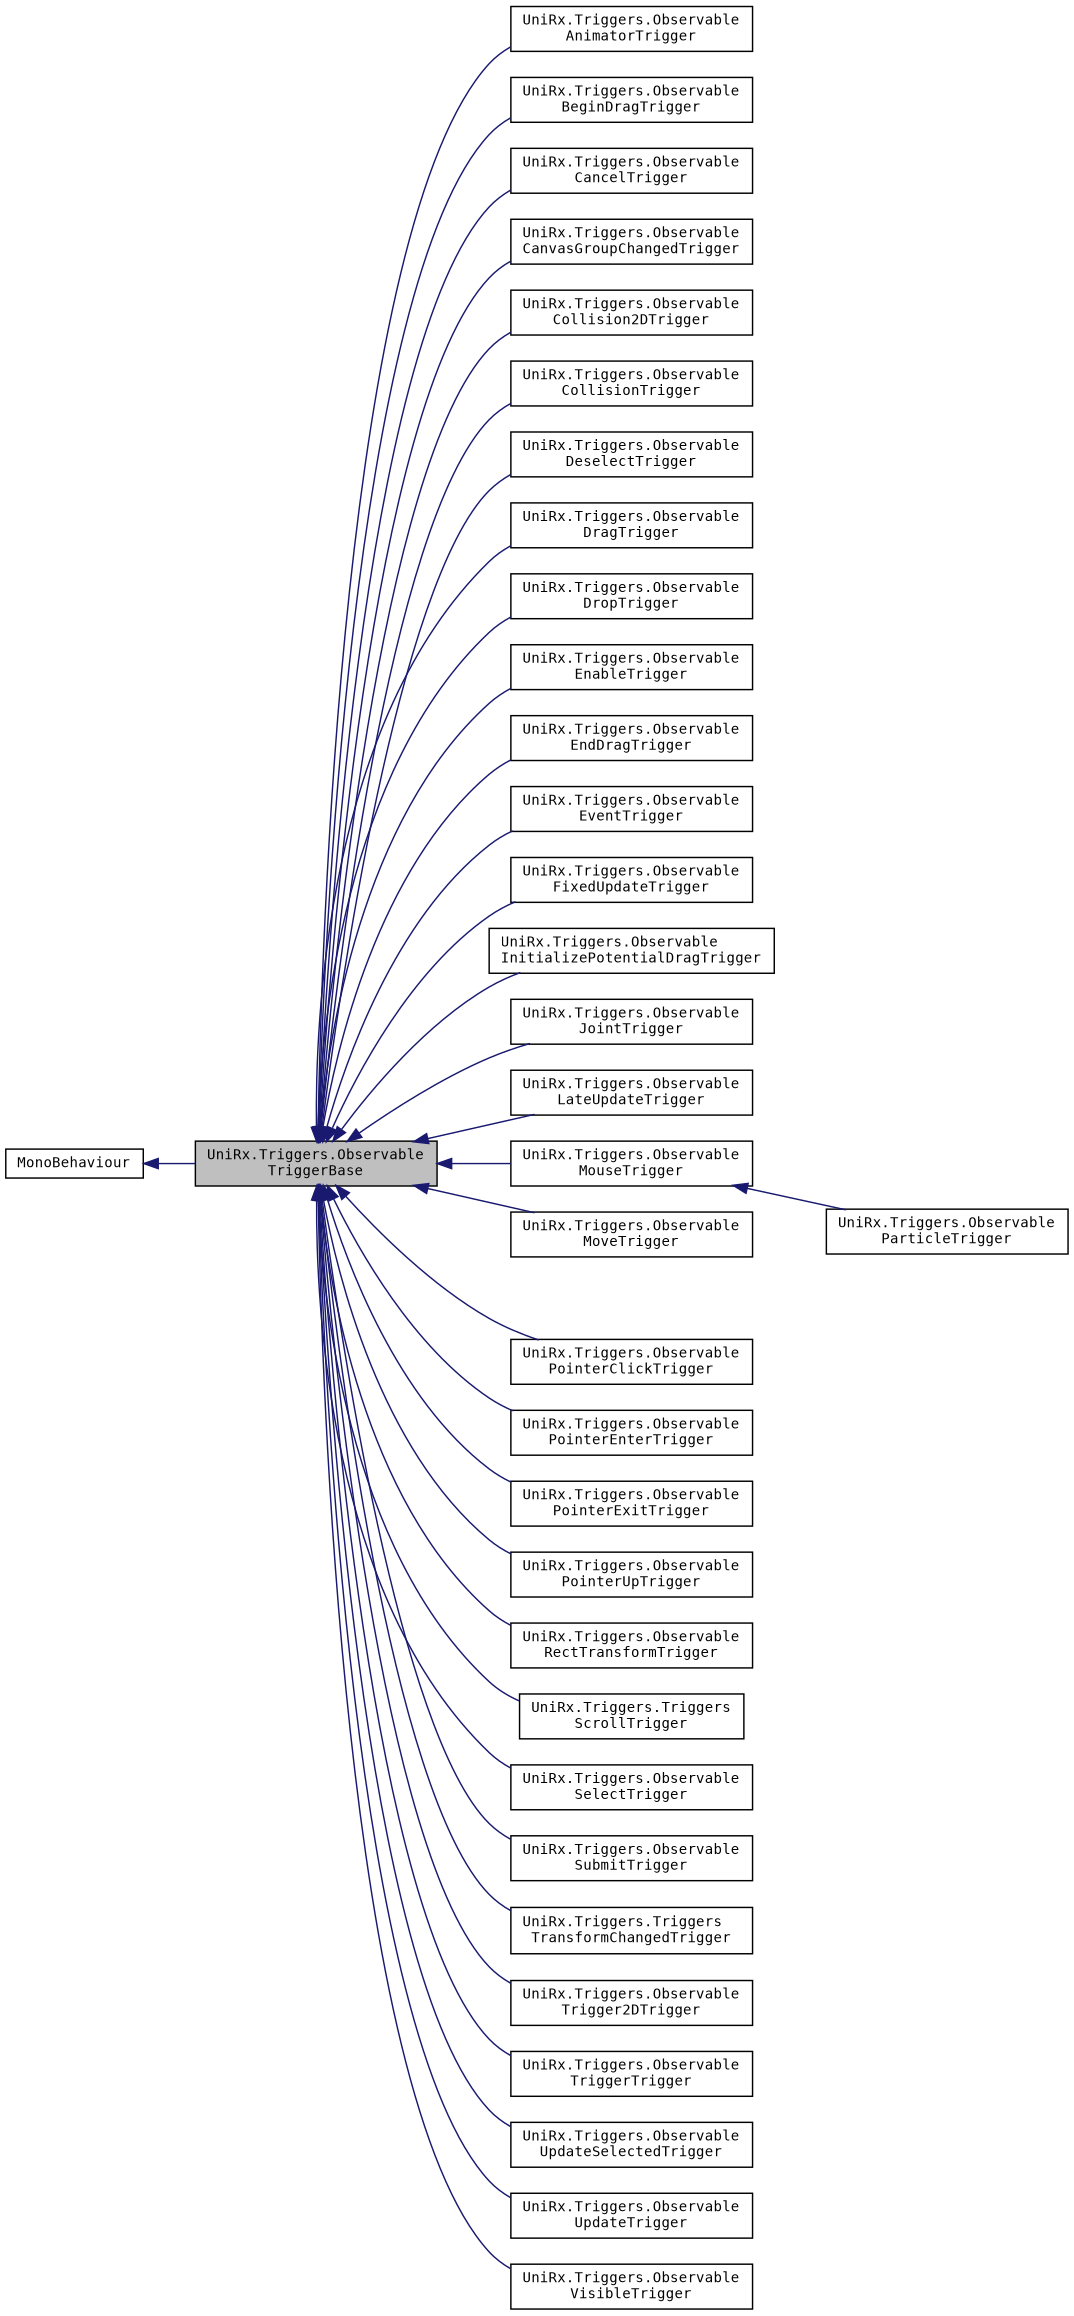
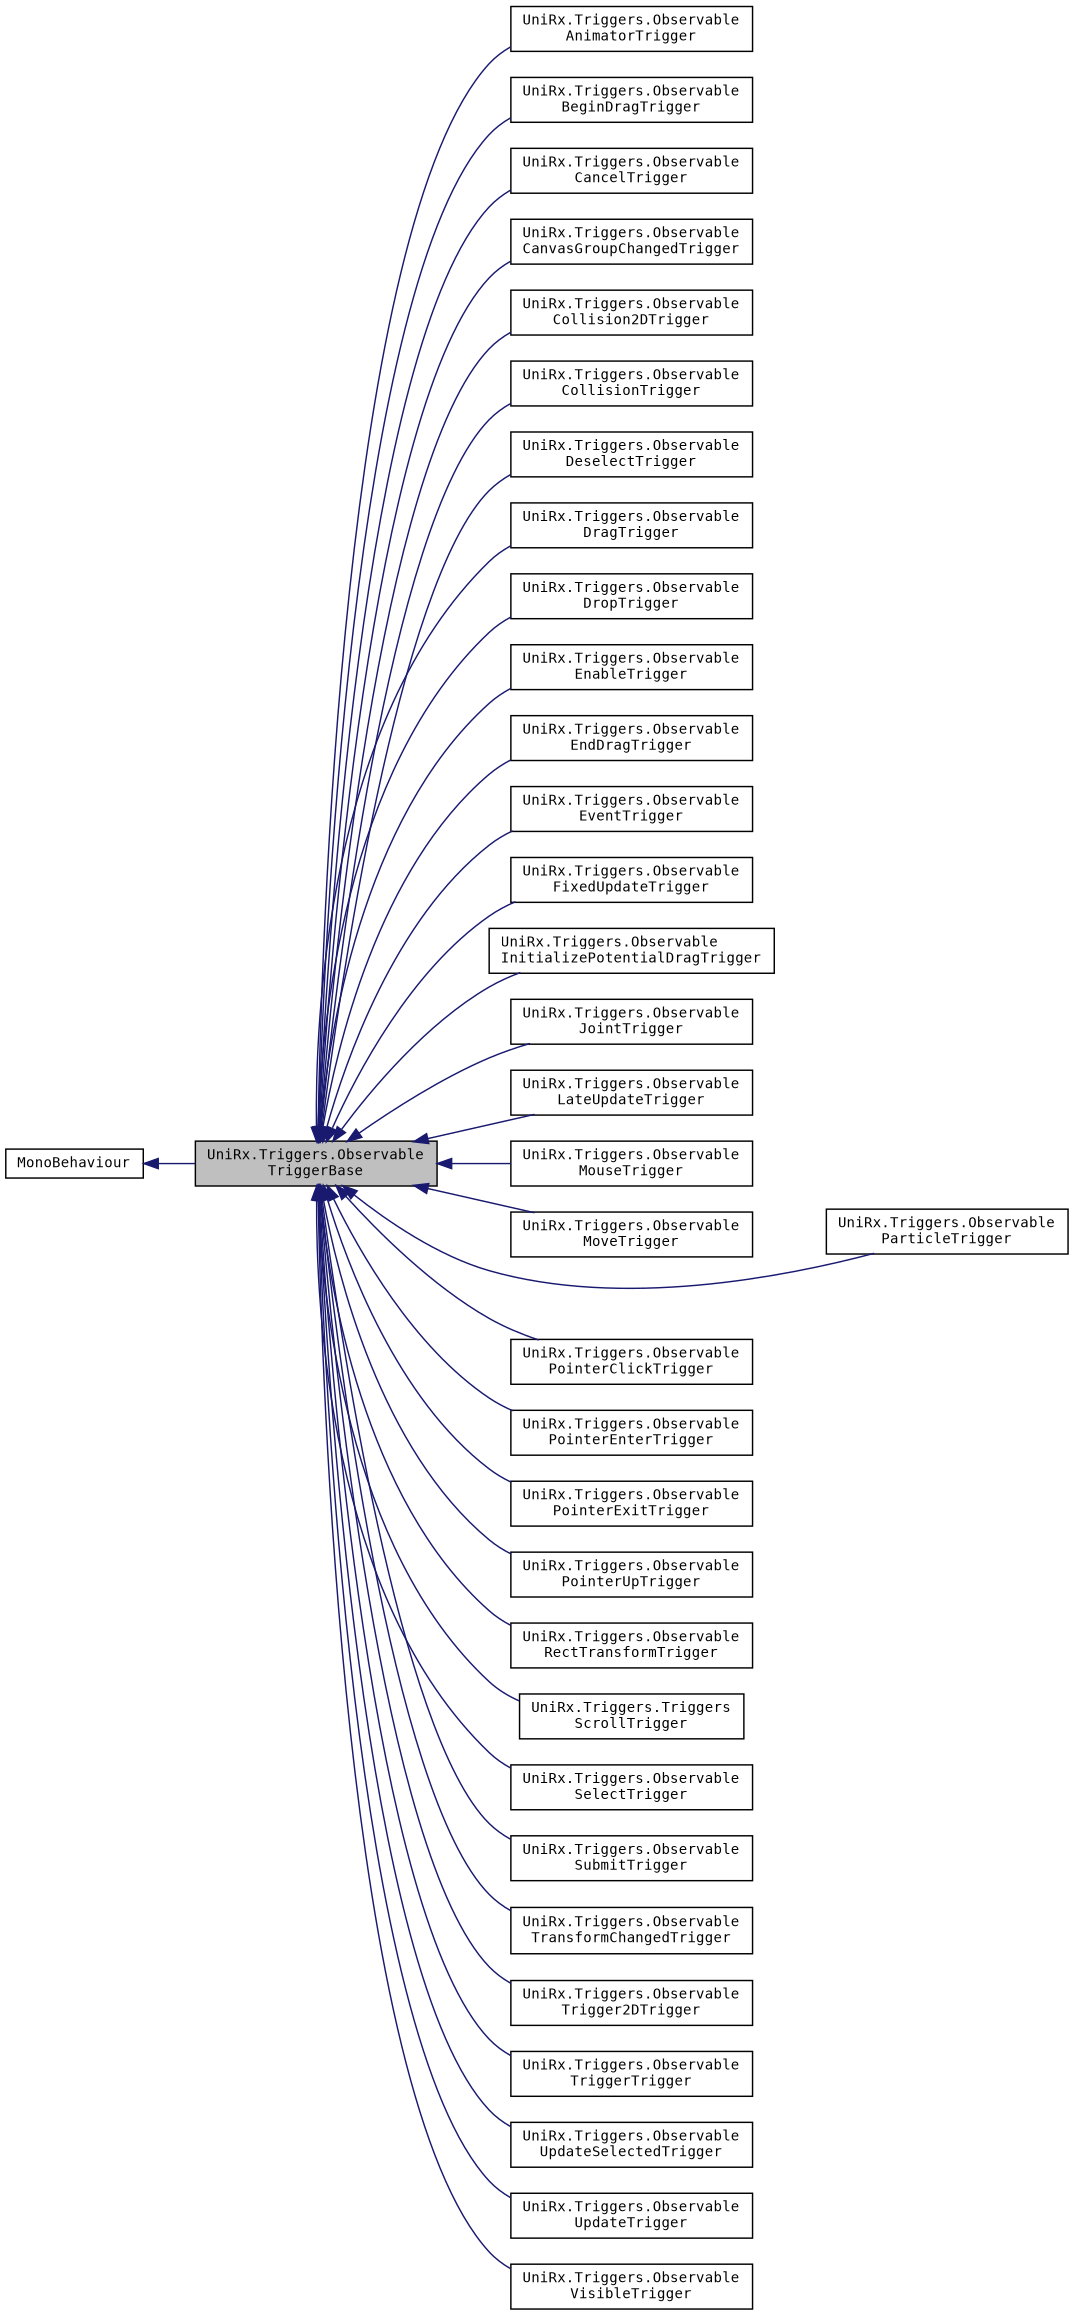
  digraph {
    fontname="DejaVu Sans Mono"
    rankdir=LR
    node [color=black fillcolor=white fontname="DejaVu Sans Mono" fontsize=10 shape=record style=filled]
    edge [color=midnightblue dir=back fontname="DejaVu Sans Mono" fontsize=10 labelfontname=Helvetica labelfontsize=10 style=solid]
    n1 [fillcolor=grey75 fontcolor=black height=0.2 label="UniRx.Triggers.Observable\lTriggerBase" width=0.4]
    n2 [height=0.2 label="UniRx.Triggers.Observable\lAnimatorTrigger" width=0.4]
    n3 [height=0.2 label="UniRx.Triggers.Observable\lBeginDragTrigger" width=0.4]
    n4 [height=0.2 label="UniRx.Triggers.Observable\lCancelTrigger" width=0.4]
    n5 [height=0.2 label="UniRx.Triggers.Observable\lCanvasGroupChangedTrigger" width=0.4]
    n6 [height=0.2 label="UniRx.Triggers.Observable\lCollision2DTrigger" width=0.4]
    n7 [height=0.2 label="UniRx.Triggers.Observable\lCollisionTrigger" width=0.4]
    n8 [height=0.2 label="UniRx.Triggers.Observable\lDeselectTrigger" width=0.4]
    n9 [height=0.2 label="UniRx.Triggers.Observable\lDragTrigger" width=0.4]
    n10 [height=0.2 label="UniRx.Triggers.Observable\lDropTrigger" width=0.4]
    n11 [height=0.2 label="UniRx.Triggers.Observable\lEnableTrigger" width=0.4]
    n12 [height=0.2 label="UniRx.Triggers.Observable\lEndDragTrigger" width=0.4]
    n13 [height=0.2 label="UniRx.Triggers.Observable\lEventTrigger" width=0.4]
    n14 [height=0.2 label="UniRx.Triggers.Observable\lFixedUpdateTrigger" width=0.4]
    n15 [height=0.2 label="UniRx.Triggers.Observable\lInitializePotentialDragTrigger" width=0.4]
    n16 [height=0.2 label="UniRx.Triggers.Observable\lJointTrigger" width=0.4]
    n17 [height=0.2 label="UniRx.Triggers.Observable\lLateUpdateTrigger" width=0.4]
    n18 [height=0.2 label="UniRx.Triggers.Observable\lMouseTrigger" width=0.4]
    n19 [height=0.2 label="UniRx.Triggers.Observable\lMoveTrigger" width=0.4]
    n20 [height=0.2 label="UniRx.Triggers.Observable\lParticleTrigger" width=0.4]
    n21 [height=0.2 label="UniRx.Triggers.Observable\lPointerClickTrigger" width=0.4]
    n22 [height=0.2 label="UniRx.Triggers.Observable\lPointerEnterTrigger" width=0.4]
    n23 [height=0.2 label="UniRx.Triggers.Observable\lPointerExitTrigger" width=0.4]
    n24 [height=0.2 label="UniRx.Triggers.Observable\lPointerUpTrigger" width=0.4]
    n25 [height=0.2 label="UniRx.Triggers.Observable\lRectTransformTrigger" width=0.4]
    n26 [height=0.2 label="UniRx.Triggers.Triggers\lScrollTrigger" width=0.4]
    n27 [height=0.2 label="UniRx.Triggers.Observable\lSelectTrigger" width=0.4]
    n28 [height=0.2 label="UniRx.Triggers.Observable\lSubmitTrigger" width=0.4]
-   n29 [height=0.2 label="UniRx.Triggers.Triggers\lTransformChangedTrigger" width=0.4]
+   n29 [height=0.2 label="UniRx.Triggers.Observable\lTransformChangedTrigger" width=0.4]
    n30 [height=0.2 label="UniRx.Triggers.Observable\lTrigger2DTrigger" width=0.4]
    n31 [height=0.2 label="UniRx.Triggers.Observable\lTriggerTrigger" width=0.4]
    n32 [height=0.2 label="UniRx.Triggers.Observable\lUpdateSelectedTrigger" width=0.4]
    n33 [height=0.2 label="UniRx.Triggers.Observable\lUpdateTrigger" width=0.4]
    n34 [height=0.2 label="UniRx.Triggers.Observable\lVisibleTrigger" width=0.4]
    n35 [height=0.2 label=MonoBehaviour width=0.4]
    n1 -> n2
    n1 -> n3
    n1 -> n4
    n1 -> n5
    n1 -> n6
    n1 -> n7
    n1 -> n8
    n1 -> n9
    n1 -> n10
    n1 -> n11
    n1 -> n12
    n1 -> n13
    n1 -> n14
    n1 -> n15
    n1 -> n16
    n1 -> n17
    n1 -> n18
    n1 -> n19
-   n18 -> n20
+   n1 -> n20
    n1 -> n21
    n1 -> n22
    n1 -> n23
    n1 -> n24
    n1 -> n25
    n1 -> n26
    n1 -> n27
    n1 -> n28
    n1 -> n29
    n1 -> n30
    n1 -> n31
    n1 -> n32
    n1 -> n33
    n1 -> n34
    n35 -> n1
  }
